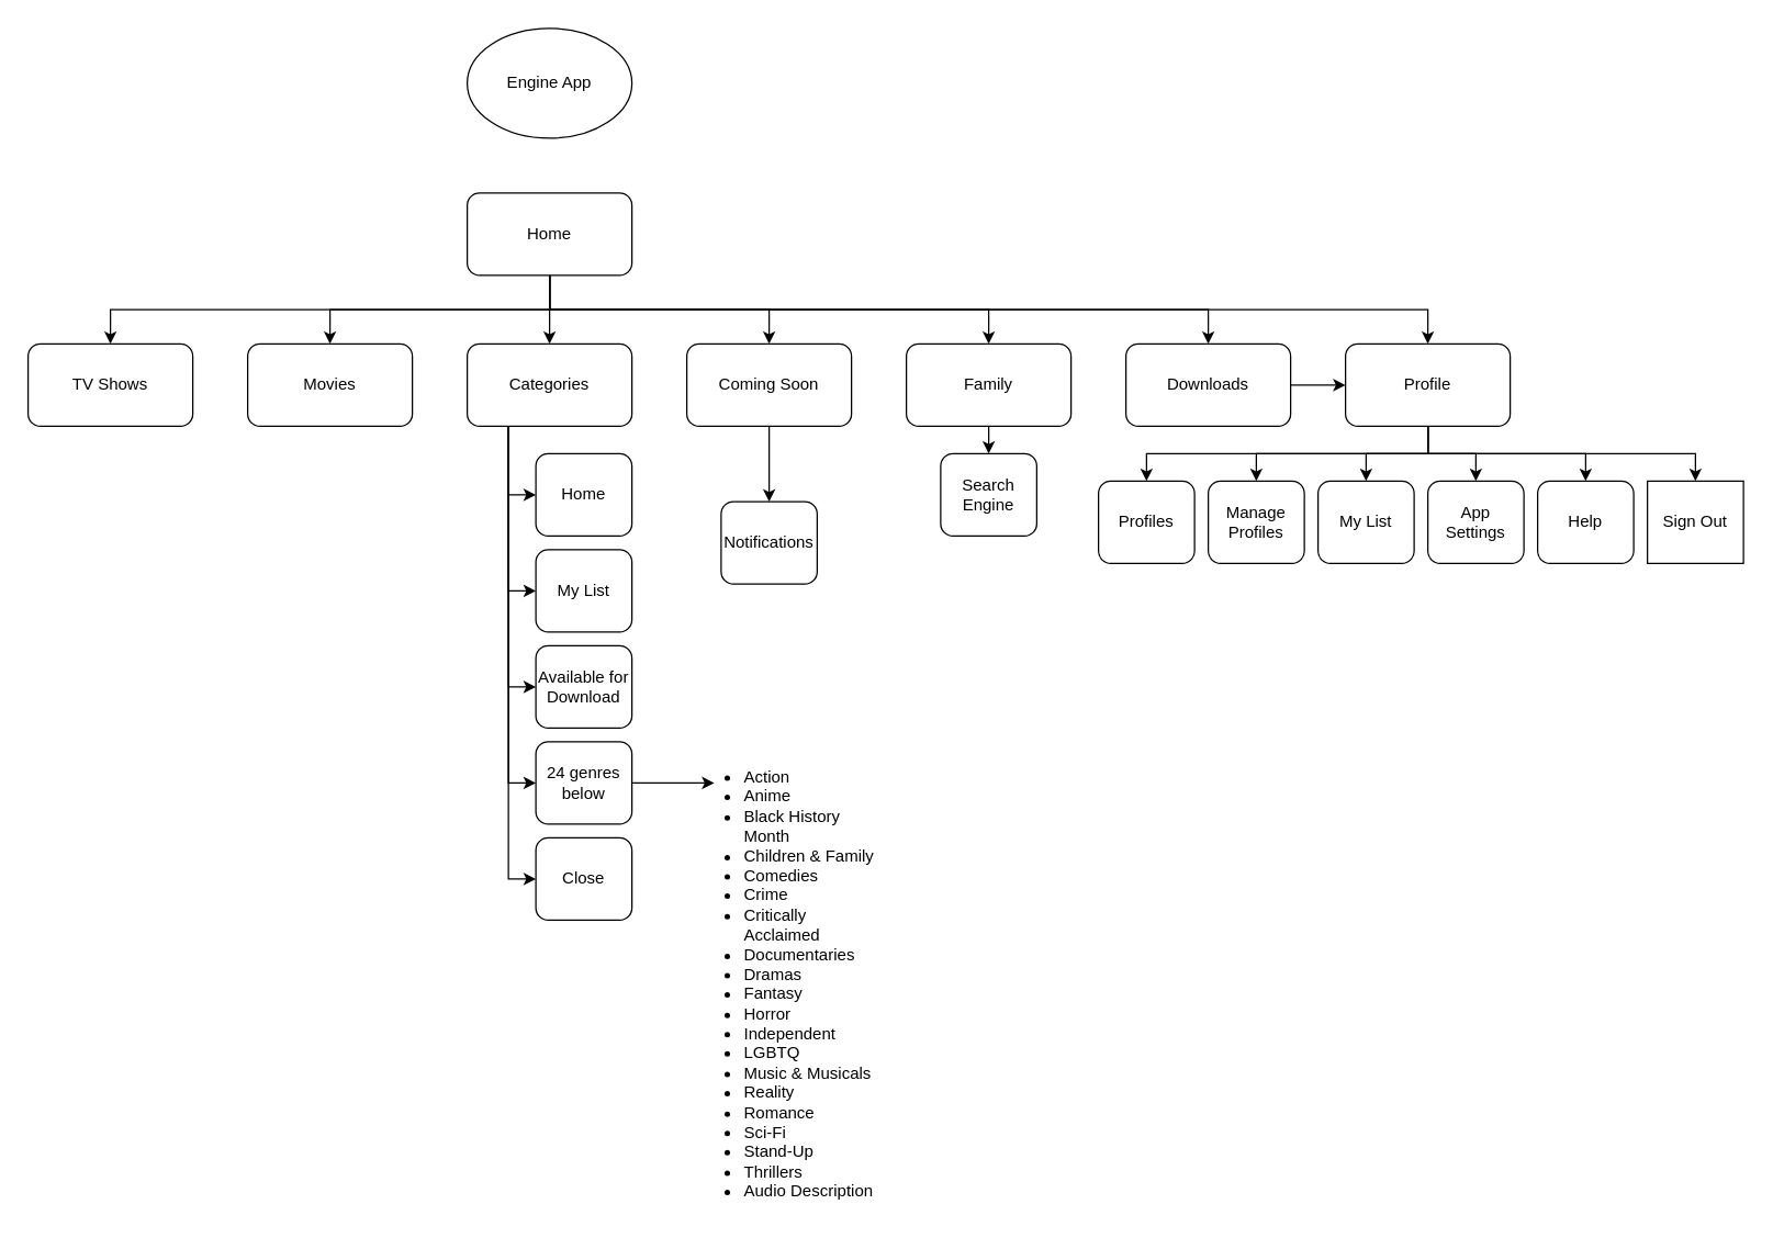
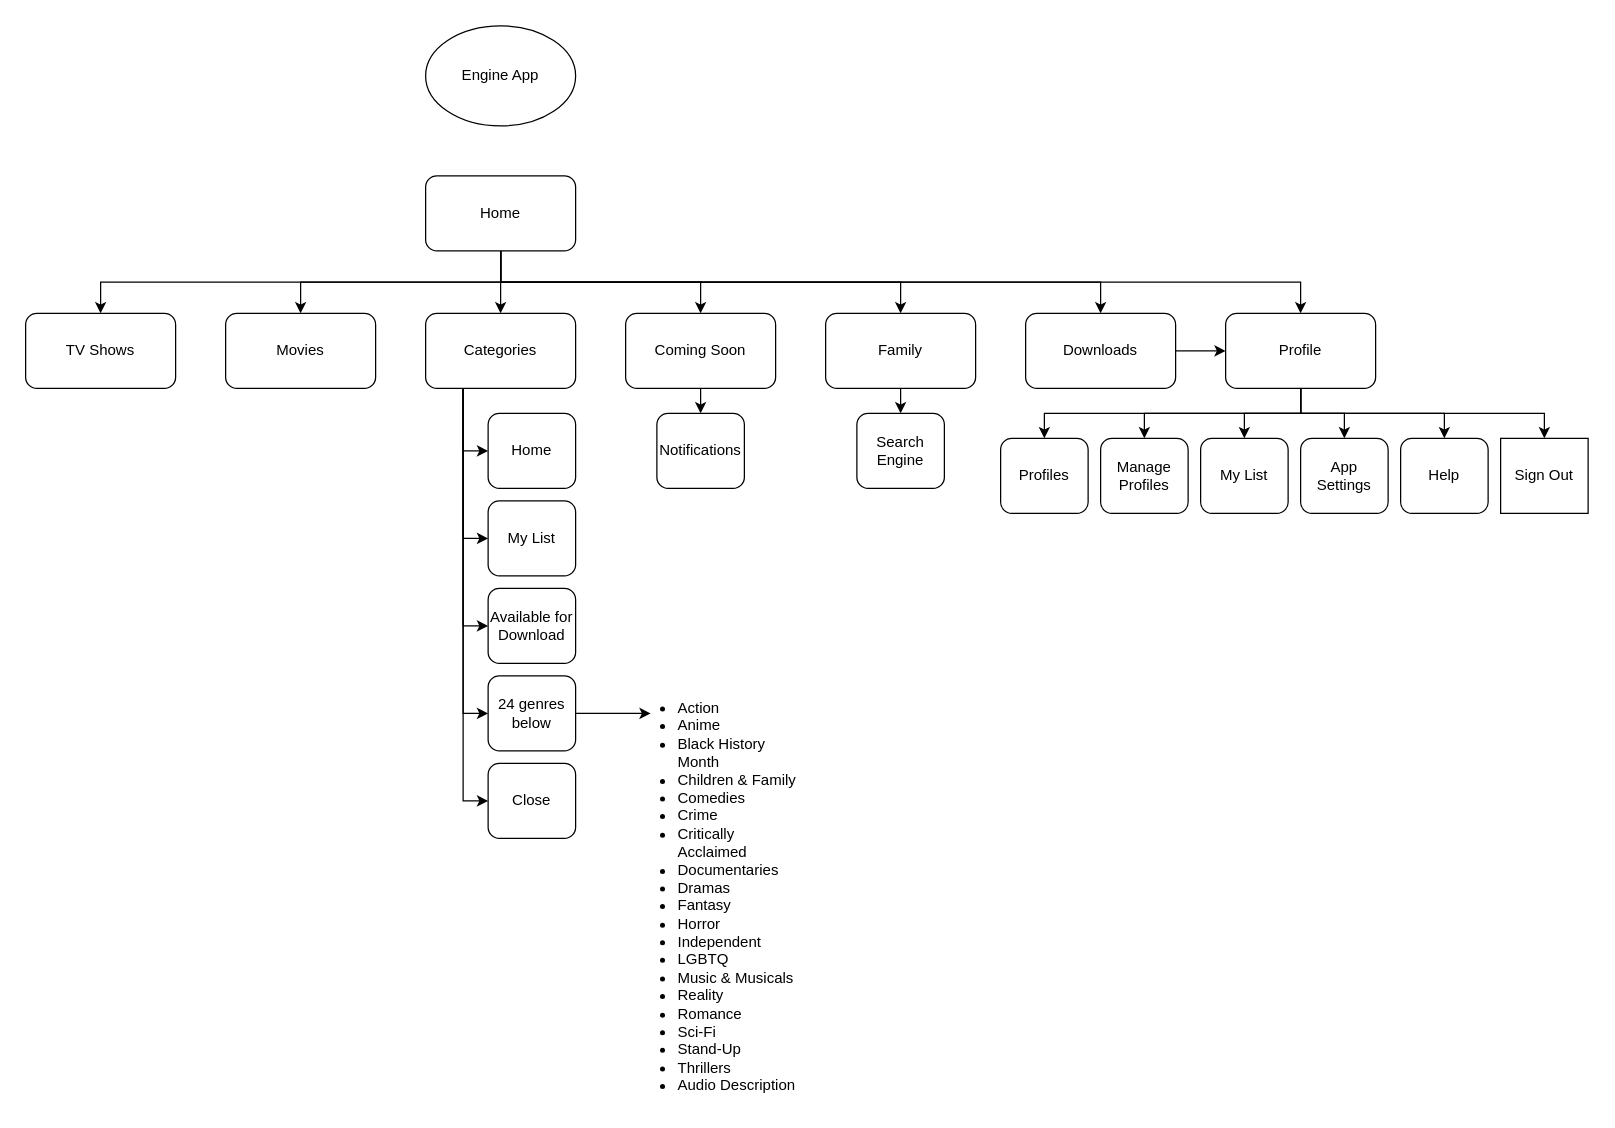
  <mxCell id="0" />
  <mxCell id="1" parent="0" />
  <mxCell id="2" value="Engine App" style="ellipse;whiteSpace=wrap;html=1;" vertex="1" parent="1"><mxGeometry x="340" y="20" width="120" height="80" as="geometry" /></mxCell>
  <mxCell id="3" value="TV Shows" style="rounded=1;whiteSpace=wrap;html=1;" vertex="1" parent="1"><mxGeometry x="20" y="250" width="120" height="60" as="geometry" /></mxCell>
  <mxCell id="4" value="Movies" style="rounded=1;whiteSpace=wrap;html=1;" vertex="1" parent="1"><mxGeometry x="180" y="250" width="120" height="60" as="geometry" /></mxCell>
  <mxCell id="5" style="edgeStyle=orthogonalEdgeStyle;rounded=0;orthogonalLoop=1;jettySize=auto;html=1;exitX=0.5;exitY=1;exitDx=0;exitDy=0;entryX=0.5;entryY=0;entryDx=0;entryDy=0;" edge="1" parent="1" source="12" target="38"><mxGeometry relative="1" as="geometry" /></mxCell>
  <mxCell id="6" style="edgeStyle=orthogonalEdgeStyle;rounded=0;orthogonalLoop=1;jettySize=auto;html=1;exitX=0.5;exitY=1;exitDx=0;exitDy=0;entryX=0.5;entryY=0;entryDx=0;entryDy=0;" edge="1" parent="1" source="12" target="4"><mxGeometry relative="1" as="geometry" /></mxCell>
  <mxCell id="7" style="edgeStyle=orthogonalEdgeStyle;rounded=0;orthogonalLoop=1;jettySize=auto;html=1;exitX=0.5;exitY=1;exitDx=0;exitDy=0;entryX=0.5;entryY=0;entryDx=0;entryDy=0;" edge="1" parent="1" source="12" target="3"><mxGeometry relative="1" as="geometry" /></mxCell>
  <mxCell id="8" style="edgeStyle=orthogonalEdgeStyle;rounded=0;orthogonalLoop=1;jettySize=auto;html=1;exitX=0.5;exitY=1;exitDx=0;exitDy=0;entryX=0.5;entryY=0;entryDx=0;entryDy=0;" edge="1" parent="1" source="12" target="14"><mxGeometry relative="1" as="geometry" /></mxCell>
  <mxCell id="9" style="edgeStyle=orthogonalEdgeStyle;rounded=0;orthogonalLoop=1;jettySize=auto;html=1;exitX=0.5;exitY=1;exitDx=0;exitDy=0;entryX=0.5;entryY=0;entryDx=0;entryDy=0;" edge="1" parent="1" source="12" target="16"><mxGeometry relative="1" as="geometry" /></mxCell>
  <mxCell id="10" style="edgeStyle=orthogonalEdgeStyle;rounded=0;orthogonalLoop=1;jettySize=auto;html=1;exitX=0.5;exitY=1;exitDx=0;exitDy=0;entryX=0.5;entryY=0;entryDx=0;entryDy=0;" edge="1" parent="1" source="12" target="18"><mxGeometry relative="1" as="geometry" /></mxCell>
  <mxCell id="11" style="edgeStyle=orthogonalEdgeStyle;rounded=0;orthogonalLoop=1;jettySize=auto;html=1;exitX=0.5;exitY=1;exitDx=0;exitDy=0;entryX=0.5;entryY=0;entryDx=0;entryDy=0;" edge="1" parent="1" source="12" target="25"><mxGeometry relative="1" as="geometry" /></mxCell>
  <mxCell id="12" value="Home" style="rounded=1;whiteSpace=wrap;html=1;" vertex="1" parent="1"><mxGeometry x="340" y="140" width="120" height="60" as="geometry" /></mxCell>
  <mxCell id="13" style="edgeStyle=orthogonalEdgeStyle;rounded=0;orthogonalLoop=1;jettySize=auto;html=1;exitX=0.5;exitY=1;exitDx=0;exitDy=0;entryX=0.5;entryY=0;entryDx=0;entryDy=0;" edge="1" parent="1" source="14" target="43"><mxGeometry relative="1" as="geometry" /></mxCell>
  <mxCell id="14" value="Coming Soon" style="rounded=1;whiteSpace=wrap;html=1;" vertex="1" parent="1"><mxGeometry x="500" y="250" width="120" height="60" as="geometry" /></mxCell>
  <mxCell id="15" style="edgeStyle=orthogonalEdgeStyle;rounded=0;orthogonalLoop=1;jettySize=auto;html=1;exitX=0.5;exitY=1;exitDx=0;exitDy=0;entryX=0.5;entryY=0;entryDx=0;entryDy=0;" edge="1" parent="1" source="16" target="44"><mxGeometry relative="1" as="geometry" /></mxCell>
  <mxCell id="16" value="Family" style="rounded=1;whiteSpace=wrap;html=1;" vertex="1" parent="1"><mxGeometry x="660" y="250" width="120" height="60" as="geometry" /></mxCell>
  <mxCell id="17" style="edgeStyle=orthogonalEdgeStyle;rounded=0;orthogonalLoop=1;jettySize=auto;html=1;exitX=1;exitY=0.5;exitDx=0;exitDy=0;" edge="1" parent="1" source="18" target="25"><mxGeometry relative="1" as="geometry" /></mxCell>
  <mxCell id="18" value="Downloads" style="rounded=1;whiteSpace=wrap;html=1;" vertex="1" parent="1"><mxGeometry x="820" y="250" width="120" height="60" as="geometry" /></mxCell>
  <mxCell id="19" style="edgeStyle=orthogonalEdgeStyle;rounded=0;orthogonalLoop=1;jettySize=auto;html=1;exitX=0.5;exitY=1;exitDx=0;exitDy=0;entryX=0.5;entryY=0;entryDx=0;entryDy=0;" edge="1" parent="1" source="25" target="26"><mxGeometry relative="1" as="geometry" /></mxCell>
  <mxCell id="20" style="edgeStyle=orthogonalEdgeStyle;rounded=0;orthogonalLoop=1;jettySize=auto;html=1;exitX=0.5;exitY=1;exitDx=0;exitDy=0;entryX=0.5;entryY=0;entryDx=0;entryDy=0;" edge="1" parent="1" source="25" target="28"><mxGeometry relative="1" as="geometry" /></mxCell>
  <mxCell id="21" style="edgeStyle=orthogonalEdgeStyle;rounded=0;orthogonalLoop=1;jettySize=auto;html=1;exitX=0.5;exitY=1;exitDx=0;exitDy=0;entryX=0.5;entryY=0;entryDx=0;entryDy=0;" edge="1" parent="1" source="25" target="29"><mxGeometry relative="1" as="geometry" /></mxCell>
  <mxCell id="22" style="edgeStyle=orthogonalEdgeStyle;rounded=0;orthogonalLoop=1;jettySize=auto;html=1;exitX=0.5;exitY=1;exitDx=0;exitDy=0;entryX=0.5;entryY=0;entryDx=0;entryDy=0;" edge="1" parent="1" source="25" target="30"><mxGeometry relative="1" as="geometry" /></mxCell>
  <mxCell id="23" style="edgeStyle=orthogonalEdgeStyle;rounded=0;orthogonalLoop=1;jettySize=auto;html=1;exitX=0.5;exitY=1;exitDx=0;exitDy=0;entryX=0.5;entryY=0;entryDx=0;entryDy=0;" edge="1" parent="1" source="25" target="31"><mxGeometry relative="1" as="geometry" /></mxCell>
  <mxCell id="24" style="edgeStyle=orthogonalEdgeStyle;rounded=0;orthogonalLoop=1;jettySize=auto;html=1;exitX=0.5;exitY=1;exitDx=0;exitDy=0;entryX=0.5;entryY=0;entryDx=0;entryDy=0;" edge="1" parent="1" source="25" target="32"><mxGeometry relative="1" as="geometry" /></mxCell>
  <mxCell id="25" value="Profile" style="rounded=1;whiteSpace=wrap;html=1;" vertex="1" parent="1"><mxGeometry x="980" y="250" width="120" height="60" as="geometry" /></mxCell>
  <mxCell id="26" value="Profiles" style="rounded=1;whiteSpace=wrap;html=1;" vertex="1" parent="1"><mxGeometry x="800" y="350" width="70" height="60" as="geometry" /></mxCell>
  <mxCell id="27" value="Home" style="rounded=1;whiteSpace=wrap;html=1;" vertex="1" parent="1"><mxGeometry x="390" y="330" width="70" height="60" as="geometry" /></mxCell>
  <mxCell id="28" value="Manage Profiles" style="rounded=1;whiteSpace=wrap;html=1;" vertex="1" parent="1"><mxGeometry x="880" y="350" width="70" height="60" as="geometry" /></mxCell>
  <mxCell id="29" value="My List" style="rounded=1;whiteSpace=wrap;html=1;" vertex="1" parent="1"><mxGeometry x="960" y="350" width="70" height="60" as="geometry" /></mxCell>
  <mxCell id="30" value="App Settings" style="rounded=1;whiteSpace=wrap;html=1;" vertex="1" parent="1"><mxGeometry x="1040" y="350" width="70" height="60" as="geometry" /></mxCell>
  <mxCell id="31" value="Help" style="rounded=1;whiteSpace=wrap;html=1;" vertex="1" parent="1"><mxGeometry x="1120" y="350" width="70" height="60" as="geometry" /></mxCell>
  <mxCell id="32" value="Sign Out" style="rounded=0;whiteSpace=wrap;html=1;" vertex="1" parent="1"><mxGeometry x="1200" y="350" width="70" height="60" as="geometry" /></mxCell>
  <mxCell id="33" style="edgeStyle=orthogonalEdgeStyle;rounded=0;orthogonalLoop=1;jettySize=auto;html=1;exitX=0.25;exitY=1;exitDx=0;exitDy=0;entryX=0;entryY=0.5;entryDx=0;entryDy=0;" edge="1" parent="1" source="38" target="27"><mxGeometry relative="1" as="geometry" /></mxCell>
  <mxCell id="34" style="edgeStyle=orthogonalEdgeStyle;rounded=0;orthogonalLoop=1;jettySize=auto;html=1;exitX=0.25;exitY=1;exitDx=0;exitDy=0;entryX=0;entryY=0.5;entryDx=0;entryDy=0;" edge="1" parent="1" source="38" target="39"><mxGeometry relative="1" as="geometry" /></mxCell>
  <mxCell id="35" style="edgeStyle=orthogonalEdgeStyle;rounded=0;orthogonalLoop=1;jettySize=auto;html=1;exitX=0.25;exitY=1;exitDx=0;exitDy=0;entryX=0;entryY=0.5;entryDx=0;entryDy=0;" edge="1" parent="1" source="38" target="40"><mxGeometry relative="1" as="geometry" /></mxCell>
  <mxCell id="36" style="edgeStyle=orthogonalEdgeStyle;rounded=0;orthogonalLoop=1;jettySize=auto;html=1;exitX=0.25;exitY=1;exitDx=0;exitDy=0;entryX=0;entryY=0.5;entryDx=0;entryDy=0;" edge="1" parent="1" source="38" target="41"><mxGeometry relative="1" as="geometry" /></mxCell>
  <mxCell id="37" style="edgeStyle=orthogonalEdgeStyle;rounded=0;orthogonalLoop=1;jettySize=auto;html=1;exitX=0.25;exitY=1;exitDx=0;exitDy=0;entryX=0;entryY=0.5;entryDx=0;entryDy=0;" edge="1" parent="1" source="38" target="42"><mxGeometry relative="1" as="geometry" /></mxCell>
  <mxCell id="38" value="Categories" style="rounded=1;whiteSpace=wrap;html=1;" vertex="1" parent="1"><mxGeometry x="340" y="250" width="120" height="60" as="geometry" /></mxCell>
  <mxCell id="39" value="My List" style="rounded=1;whiteSpace=wrap;html=1;" vertex="1" parent="1"><mxGeometry x="390" y="400" width="70" height="60" as="geometry" /></mxCell>
  <mxCell id="40" value="Available for Download" style="rounded=1;whiteSpace=wrap;html=1;" vertex="1" parent="1"><mxGeometry x="390" y="470" width="70" height="60" as="geometry" /></mxCell>
  <mxCell id="41" value="24 genres below" style="rounded=1;whiteSpace=wrap;html=1;" vertex="1" parent="1"><mxGeometry x="390" y="540" width="70" height="60" as="geometry" /></mxCell>
  <mxCell id="42" value="Close" style="rounded=1;whiteSpace=wrap;html=1;" vertex="1" parent="1"><mxGeometry x="390" y="610" width="70" height="60" as="geometry" /></mxCell>
- <mxCell id="43" value="Notifications" style="rounded=1;whiteSpace=wrap;html=1;" vertex="1" parent="1"><mxGeometry x="525" y="365" width="70" height="60" as="geometry" /></mxCell>
+ <mxCell id="43" value="Notifications" style="rounded=1;whiteSpace=wrap;html=1;" vertex="1" parent="1"><mxGeometry x="525" y="330" width="70" height="60" as="geometry" /></mxCell>
  <mxCell id="44" value="Search Engine" style="rounded=1;whiteSpace=wrap;html=1;" vertex="1" parent="1"><mxGeometry x="685" y="330" width="70" height="60" as="geometry" /></mxCell>
  <mxCell id="45" value="" style="endArrow=classic;html=1;exitX=1;exitY=0.5;exitDx=0;exitDy=0;" edge="1" parent="1" source="41"><mxGeometry width="50" height="50" relative="1" as="geometry"><mxPoint x="650" y="660" as="sourcePoint" /><mxPoint x="520" y="570" as="targetPoint" /></mxGeometry></mxCell>
  <mxCell id="46" value="&lt;ul&gt;&lt;li&gt;&lt;span&gt;Action&lt;/span&gt;&lt;/li&gt;&lt;li&gt;&lt;span&gt;Anime&lt;/span&gt;&lt;/li&gt;&lt;li&gt;&lt;span&gt;Black History Month&lt;/span&gt;&lt;/li&gt;&lt;li&gt;&lt;span&gt;Children &amp;amp; Family&lt;/span&gt;&lt;/li&gt;&lt;li&gt;&lt;span&gt;Comedies&lt;/span&gt;&lt;/li&gt;&lt;li&gt;&lt;span&gt;Crime&lt;/span&gt;&lt;/li&gt;&lt;li&gt;&lt;span&gt;Critically Acclaimed&lt;/span&gt;&lt;/li&gt;&lt;li&gt;&lt;span&gt;Documentaries&lt;/span&gt;&lt;/li&gt;&lt;li&gt;&lt;span&gt;Dramas&lt;/span&gt;&lt;/li&gt;&lt;li&gt;&lt;span&gt;Fantasy&lt;/span&gt;&lt;/li&gt;&lt;li&gt;&lt;span&gt;Horror&lt;/span&gt;&lt;/li&gt;&lt;li&gt;&lt;span&gt;Independent&lt;/span&gt;&lt;/li&gt;&lt;li&gt;&lt;span&gt;LGBTQ&lt;/span&gt;&lt;/li&gt;&lt;li&gt;&lt;span&gt;Music &amp;amp; Musicals&lt;/span&gt;&lt;/li&gt;&lt;li&gt;&lt;span&gt;Reality&lt;/span&gt;&lt;/li&gt;&lt;li&gt;&lt;span&gt;Romance&lt;/span&gt;&lt;/li&gt;&lt;li&gt;&lt;span&gt;Sci-Fi&lt;/span&gt;&lt;/li&gt;&lt;li&gt;&lt;span&gt;Stand-Up&lt;/span&gt;&lt;/li&gt;&lt;li&gt;&lt;span&gt;Thrillers&lt;/span&gt;&lt;/li&gt;&lt;li&gt;&lt;span&gt;Audio Description&lt;/span&gt;&lt;/li&gt;&lt;/ul&gt;" style="text;html=1;strokeColor=none;fillColor=none;align=left;verticalAlign=top;whiteSpace=wrap;rounded=0;" vertex="1" parent="1"><mxGeometry x="500" y="540" width="140" height="340" as="geometry" /></mxCell>
